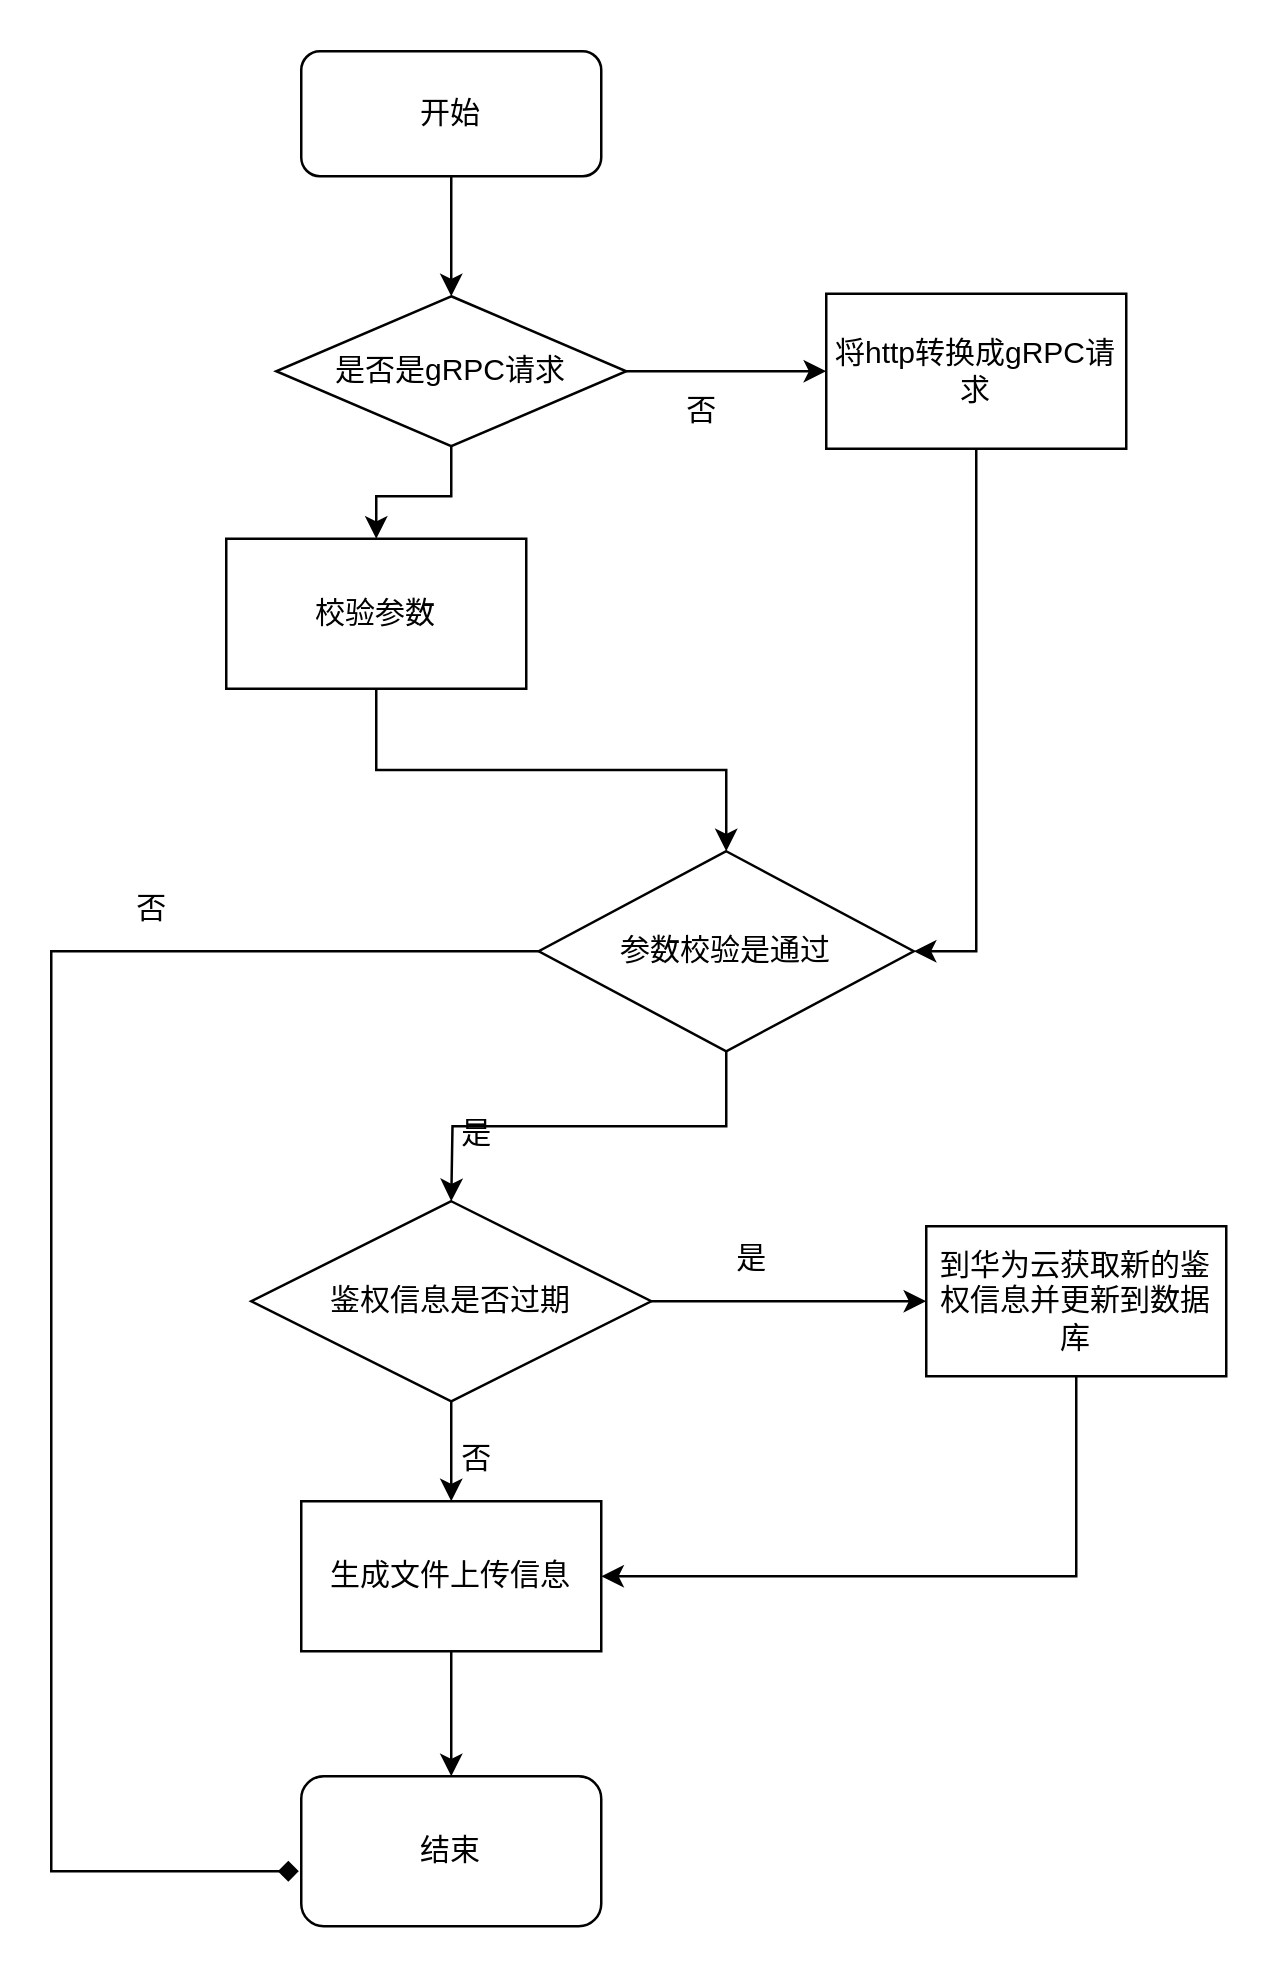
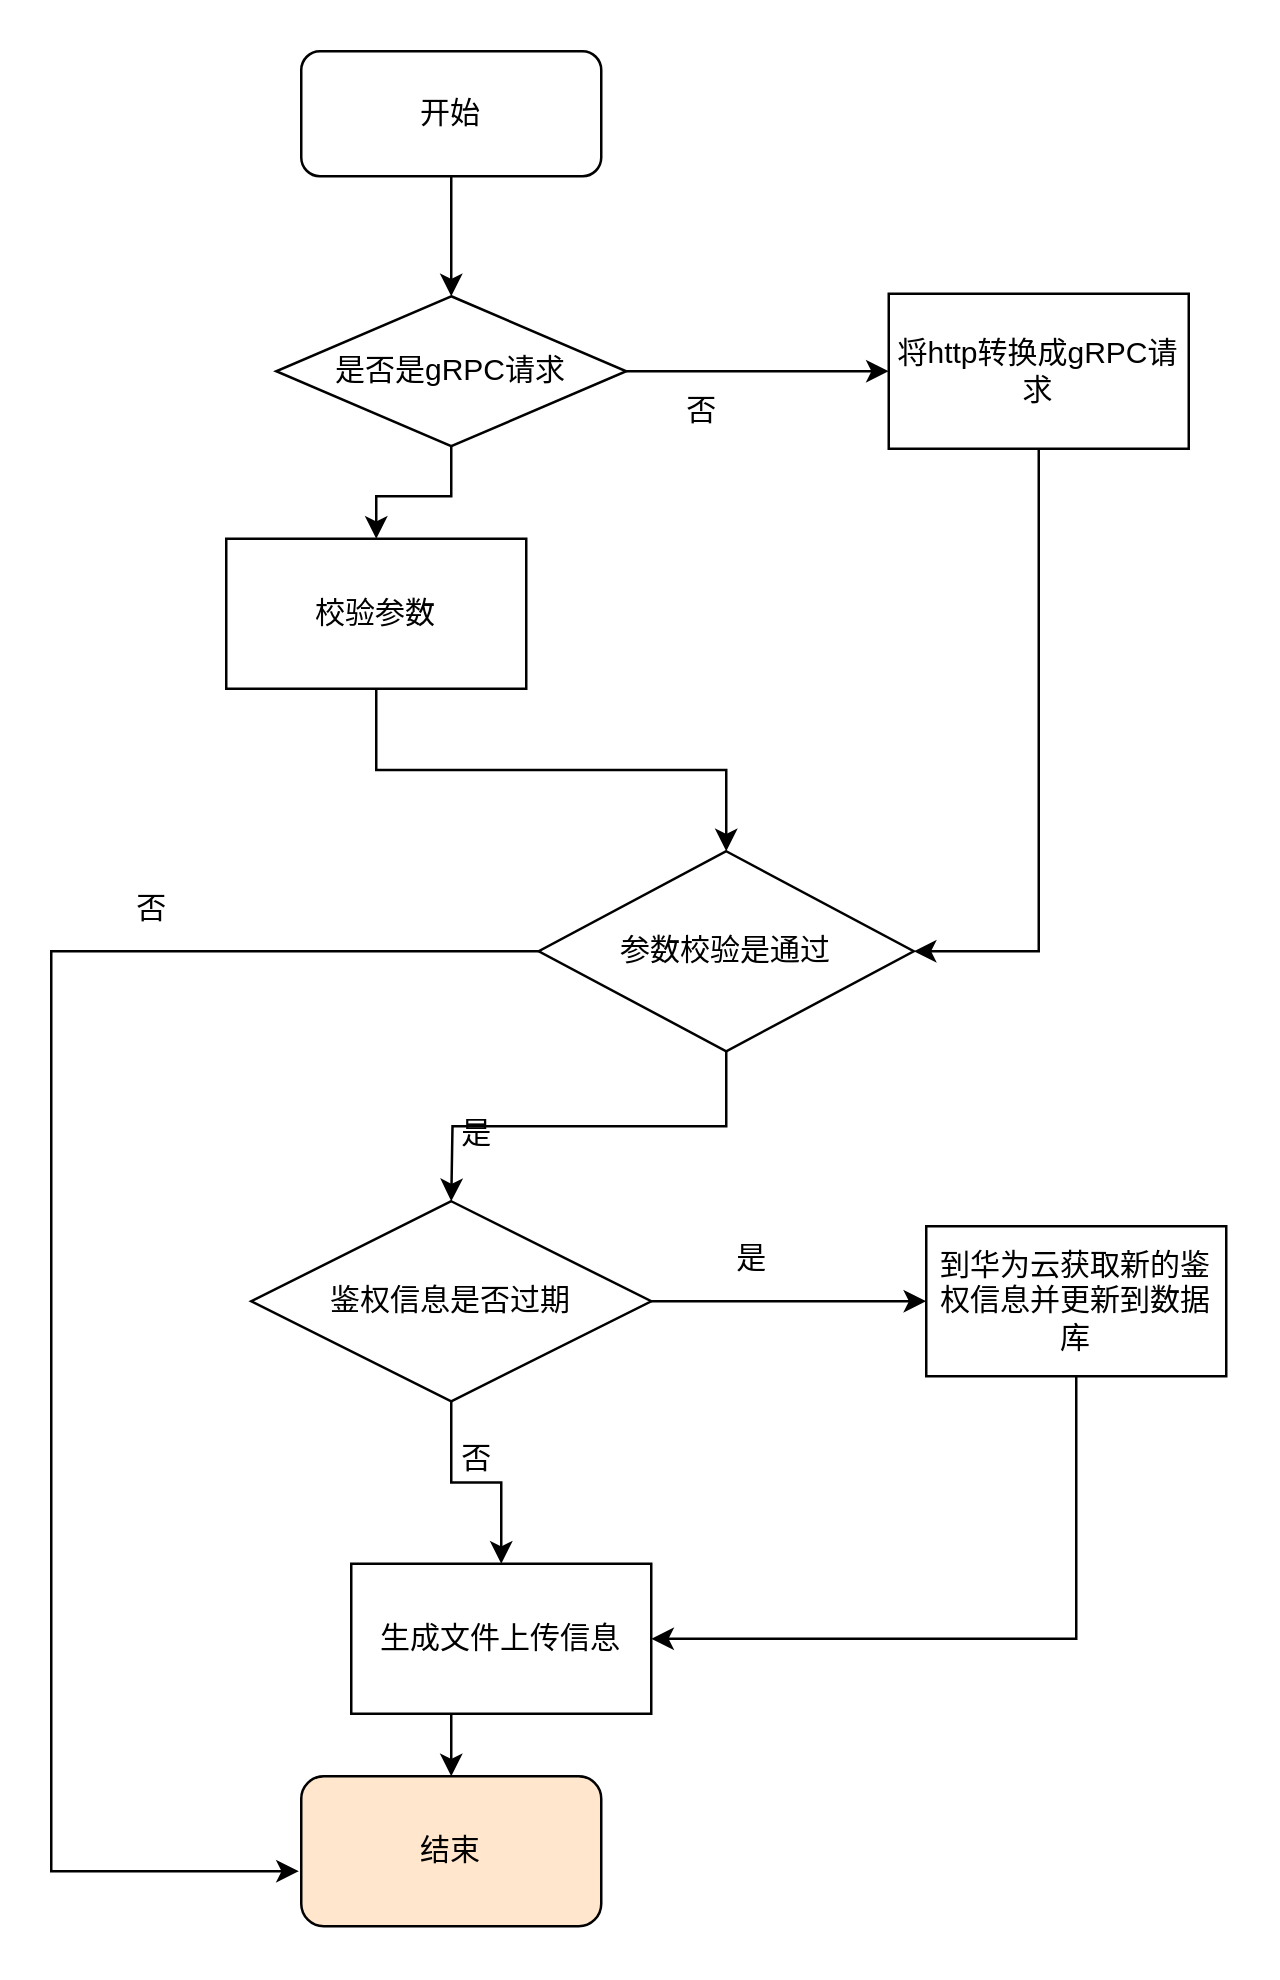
  <mxCell id="0" />
  <mxCell id="1" parent="0" />
  <mxCell id="2" style="edgeStyle=orthogonalEdgeStyle;rounded=0;orthogonalLoop=1;jettySize=auto;html=1;exitX=1;exitY=0.5;exitDx=0;exitDy=0;entryX=0;entryY=0.5;entryDx=0;entryDy=0;" edge="1" parent="1" source="4" target="19"><mxGeometry relative="1" as="geometry"><mxPoint x="330" y="210" as="targetPoint" /></mxGeometry></mxCell>
  <mxCell id="3" style="edgeStyle=orthogonalEdgeStyle;rounded=0;orthogonalLoop=1;jettySize=auto;html=1;exitX=0.5;exitY=1;exitDx=0;exitDy=0;entryX=0.5;entryY=0;entryDx=0;entryDy=0;" edge="1" parent="1" source="4" target="26"><mxGeometry relative="1" as="geometry" /></mxCell>
  <mxCell id="4" value="是否是gRPC请求" style="rhombus;whiteSpace=wrap;html=1;" vertex="1" parent="1"><mxGeometry x="110" y="118" width="140" height="60" as="geometry" /></mxCell>
  <mxCell id="5" value="开始" style="rounded=1;whiteSpace=wrap;html=1;" vertex="1" parent="1"><mxGeometry x="120" y="20" width="120" height="50" as="geometry" /></mxCell>
  <mxCell id="6" value="" style="endArrow=classic;html=1;rounded=0;exitX=0.5;exitY=1;exitDx=0;exitDy=0;entryX=0.5;entryY=0;entryDx=0;entryDy=0;" edge="1" parent="1" source="5" target="4"><mxGeometry width="50" height="50" relative="1" as="geometry"><mxPoint x="180" y="350" as="sourcePoint" /><mxPoint x="230" y="300" as="targetPoint" /></mxGeometry></mxCell>
  <mxCell id="7" value="否" style="text;html=1;align=center;verticalAlign=middle;resizable=0;points=[];autosize=1;strokeColor=none;fillColor=none;" vertex="1" parent="1"><mxGeometry x="260" y="149" width="40" height="30" as="geometry" /></mxCell>
  <mxCell id="8" style="edgeStyle=orthogonalEdgeStyle;rounded=0;orthogonalLoop=1;jettySize=auto;html=1;exitX=0.5;exitY=1;exitDx=0;exitDy=0;" edge="1" parent="1" source="10"><mxGeometry relative="1" as="geometry"><mxPoint x="180" y="480" as="targetPoint" /></mxGeometry></mxCell>
- <mxCell id="9" style="edgeStyle=orthogonalEdgeStyle;rounded=0;orthogonalLoop=1;jettySize=auto;html=1;exitX=0;exitY=0.5;exitDx=0;exitDy=0;entryX=-0.008;entryY=0.633;entryDx=0;entryDy=0;entryPerimeter=0;endArrow=diamond;" edge="1" parent="1" source="10" target="17"><mxGeometry relative="1" as="geometry"><mxPoint x="10" y="380" as="targetPoint" /><Array as="points"><mxPoint x="20" y="380" /><mxPoint x="20" y="748" /></Array></mxGeometry></mxCell>
+ <mxCell id="9" style="edgeStyle=orthogonalEdgeStyle;rounded=0;orthogonalLoop=1;jettySize=auto;html=1;exitX=0;exitY=0.5;exitDx=0;exitDy=0;entryX=-0.008;entryY=0.633;entryDx=0;entryDy=0;entryPerimeter=0;" edge="1" parent="1" source="10" target="17"><mxGeometry relative="1" as="geometry"><mxPoint x="10" y="380" as="targetPoint" /><Array as="points"><mxPoint x="20" y="380" /><mxPoint x="20" y="748" /></Array></mxGeometry></mxCell>
  <mxCell id="10" value="参数校验是通过" style="rhombus;whiteSpace=wrap;html=1;" vertex="1" parent="1"><mxGeometry x="215" y="340" width="150" height="80" as="geometry" /></mxCell>
  <mxCell id="11" style="edgeStyle=orthogonalEdgeStyle;rounded=0;orthogonalLoop=1;jettySize=auto;html=1;exitX=0.5;exitY=1;exitDx=0;exitDy=0;entryX=0.5;entryY=0;entryDx=0;entryDy=0;" edge="1" parent="1" source="13" target="16"><mxGeometry relative="1" as="geometry" /></mxCell>
  <mxCell id="12" style="edgeStyle=orthogonalEdgeStyle;rounded=0;orthogonalLoop=1;jettySize=auto;html=1;exitX=1;exitY=0.5;exitDx=0;exitDy=0;" edge="1" parent="1" source="13"><mxGeometry relative="1" as="geometry"><mxPoint x="370" y="520" as="targetPoint" /></mxGeometry></mxCell>
  <mxCell id="13" value="鉴权信息是否过期" style="rhombus;whiteSpace=wrap;html=1;" vertex="1" parent="1"><mxGeometry x="100" y="480" width="160" height="80" as="geometry" /></mxCell>
  <mxCell id="14" value="是" style="text;html=1;align=center;verticalAlign=middle;resizable=0;points=[];autosize=1;strokeColor=none;fillColor=none;" vertex="1" parent="1"><mxGeometry x="170" y="438" width="40" height="30" as="geometry" /></mxCell>
  <mxCell id="15" style="edgeStyle=orthogonalEdgeStyle;rounded=0;orthogonalLoop=1;jettySize=auto;html=1;exitX=0.5;exitY=1;exitDx=0;exitDy=0;" edge="1" parent="1" source="16"><mxGeometry relative="1" as="geometry"><mxPoint x="180" y="710" as="targetPoint" /></mxGeometry></mxCell>
- <mxCell id="16" value="生成文件上传信息" style="rounded=0;whiteSpace=wrap;html=1;" vertex="1" parent="1"><mxGeometry x="120" y="600" width="120" height="60" as="geometry" /></mxCell>
- <mxCell id="17" value="结束" style="rounded=1;whiteSpace=wrap;html=1;" vertex="1" parent="1"><mxGeometry x="120" y="710" width="120" height="60" as="geometry" /></mxCell>
+ <mxCell id="16" value="生成文件上传信息" style="rounded=0;whiteSpace=wrap;html=1;" vertex="1" parent="1"><mxGeometry x="140" y="625" width="120" height="60" as="geometry" /></mxCell>
+ <mxCell id="17" value="结束" style="rounded=1;whiteSpace=wrap;html=1;fillColor=#ffe6cc;" vertex="1" parent="1"><mxGeometry x="120" y="710" width="120" height="60" as="geometry" /></mxCell>
  <mxCell id="18" style="edgeStyle=orthogonalEdgeStyle;rounded=0;orthogonalLoop=1;jettySize=auto;html=1;exitX=0.5;exitY=1;exitDx=0;exitDy=0;entryX=1;entryY=0.5;entryDx=0;entryDy=0;" edge="1" parent="1" source="19" target="10"><mxGeometry relative="1" as="geometry" /></mxCell>
- <mxCell id="19" value="将http转换成gRPC请求" style="rounded=0;whiteSpace=wrap;html=1;" vertex="1" parent="1"><mxGeometry x="330" y="117" width="120" height="62" as="geometry" /></mxCell>
+ <mxCell id="19" value="将http转换成gRPC请求" style="rounded=0;whiteSpace=wrap;html=1;" vertex="1" parent="1"><mxGeometry x="355" y="117" width="120" height="62" as="geometry" /></mxCell>
  <mxCell id="20" value="否" style="text;html=1;align=center;verticalAlign=middle;resizable=0;points=[];autosize=1;strokeColor=none;fillColor=none;" vertex="1" parent="1"><mxGeometry x="40" y="348" width="40" height="30" as="geometry" /></mxCell>
  <mxCell id="21" value="否" style="text;html=1;align=center;verticalAlign=middle;resizable=0;points=[];autosize=1;strokeColor=none;fillColor=none;" vertex="1" parent="1"><mxGeometry x="170" y="568" width="40" height="30" as="geometry" /></mxCell>
  <mxCell id="22" value="是" style="text;html=1;align=center;verticalAlign=middle;resizable=0;points=[];autosize=1;strokeColor=none;fillColor=none;" vertex="1" parent="1"><mxGeometry x="280" y="488" width="40" height="30" as="geometry" /></mxCell>
  <mxCell id="23" style="edgeStyle=orthogonalEdgeStyle;rounded=0;orthogonalLoop=1;jettySize=auto;html=1;exitX=0.5;exitY=1;exitDx=0;exitDy=0;entryX=1;entryY=0.5;entryDx=0;entryDy=0;" edge="1" parent="1" source="24" target="16"><mxGeometry relative="1" as="geometry" /></mxCell>
  <mxCell id="24" value="到华为云获取新的鉴权信息并更新到数据库" style="rounded=0;whiteSpace=wrap;html=1;" vertex="1" parent="1"><mxGeometry x="370" y="490" width="120" height="60" as="geometry" /></mxCell>
  <mxCell id="25" style="edgeStyle=orthogonalEdgeStyle;rounded=0;orthogonalLoop=1;jettySize=auto;html=1;exitX=0.5;exitY=1;exitDx=0;exitDy=0;entryX=0.5;entryY=0;entryDx=0;entryDy=0;" edge="1" parent="1" source="26" target="10"><mxGeometry relative="1" as="geometry" /></mxCell>
  <mxCell id="26" value="校验参数" style="rounded=0;whiteSpace=wrap;html=1;" vertex="1" parent="1"><mxGeometry x="90" y="215" width="120" height="60" as="geometry" /></mxCell>
